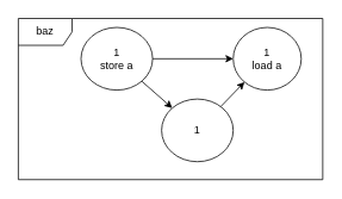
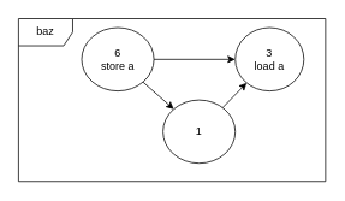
  <mxCell id="0" />
  <mxCell id="1" parent="0" />
  <mxCell id="2" value="baz" style="shape=umlFrame;whiteSpace=wrap;html=1;" parent="1" vertex="1"><mxGeometry x="20" y="20" width="340" height="180" as="geometry" /></mxCell>
- <mxCell id="3" value="1&lt;br&gt;store a" style="ellipse;whiteSpace=wrap;html=1;" parent="1" vertex="1"><mxGeometry x="90" y="30" width="80" height="70" as="geometry" /></mxCell>
+ <mxCell id="3" value="6&lt;br&gt;store a" style="ellipse;whiteSpace=wrap;html=1;" parent="1" vertex="1"><mxGeometry x="90" y="30" width="80" height="70" as="geometry" /></mxCell>
  <mxCell id="4" value="1" style="ellipse;whiteSpace=wrap;html=1;" parent="1" vertex="1"><mxGeometry x="180" y="110" width="80" height="70" as="geometry" /></mxCell>
- <mxCell id="5" value="1&lt;br&gt;load a" style="ellipse;whiteSpace=wrap;html=1;" parent="1" vertex="1"><mxGeometry x="260" y="30" width="76" height="70" as="geometry" /></mxCell>
+ <mxCell id="5" value="3&lt;br&gt;load a" style="ellipse;whiteSpace=wrap;html=1;" parent="1" vertex="1"><mxGeometry x="260" y="30" width="76" height="70" as="geometry" /></mxCell>
  <mxCell id="6" value="" style="endArrow=classic;html=1;rounded=0;" parent="1" source="3" target="5" edge="1"><mxGeometry width="50" height="50" relative="1" as="geometry"><mxPoint x="90" y="370" as="sourcePoint" /><mxPoint x="220" y="65" as="targetPoint" /></mxGeometry></mxCell>
  <mxCell id="7" value="" style="endArrow=classic;html=1;rounded=0;" parent="1" source="3" target="4" edge="1"><mxGeometry width="50" height="50" relative="1" as="geometry"><mxPoint x="110" y="390" as="sourcePoint" /><mxPoint x="160" y="340" as="targetPoint" /></mxGeometry></mxCell>
  <mxCell id="8" value="" style="endArrow=classic;html=1;rounded=0;" parent="1" source="4" target="5" edge="1"><mxGeometry width="50" height="50" relative="1" as="geometry"><mxPoint x="330" y="420" as="sourcePoint" /><mxPoint x="210" y="390" as="targetPoint" /></mxGeometry></mxCell>
